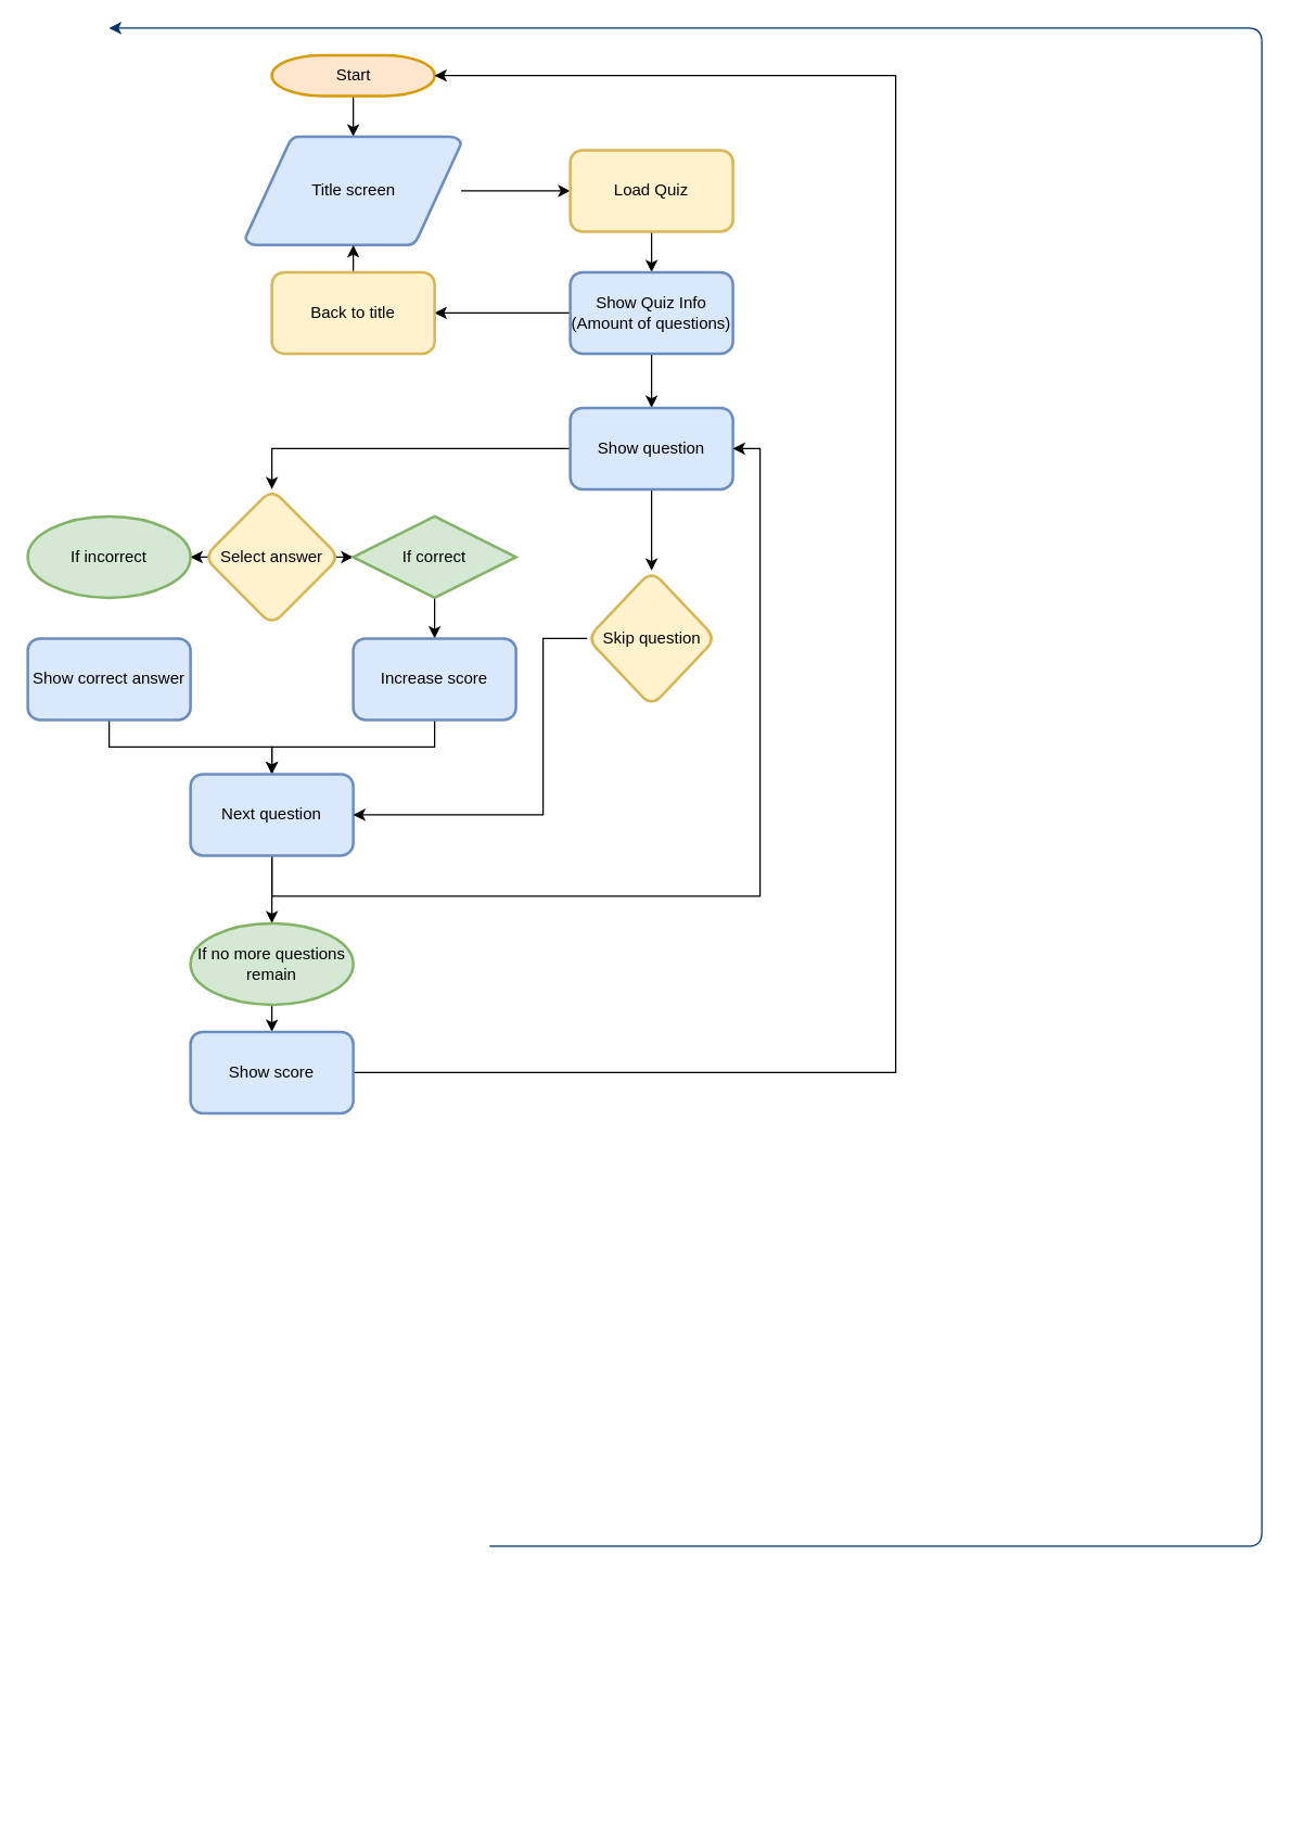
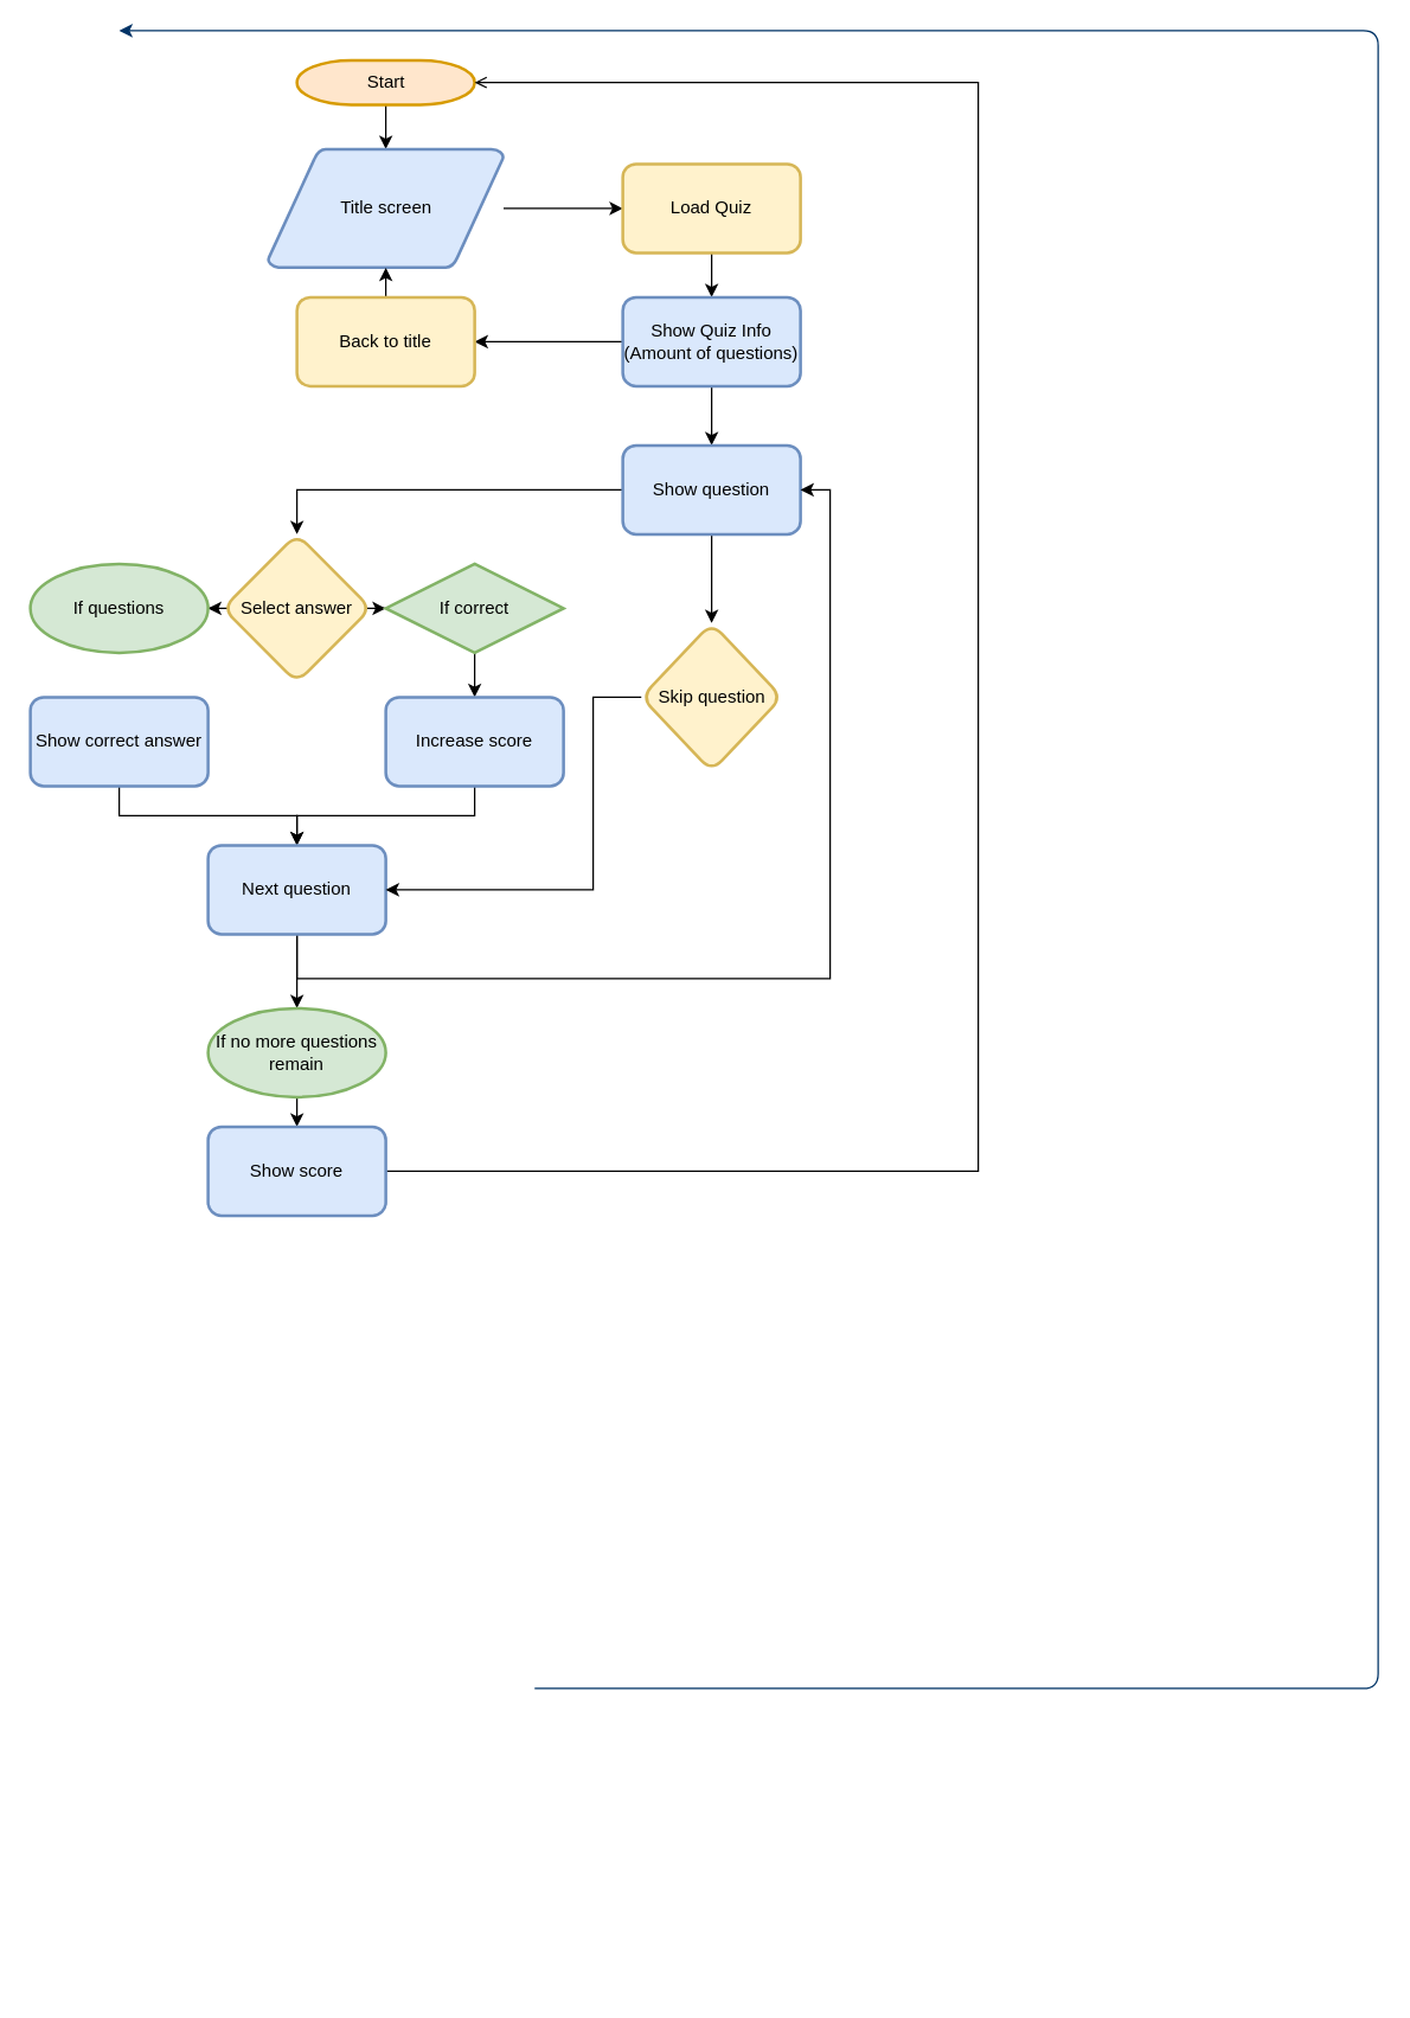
  <mxCell id="0" />
  <mxCell id="1" parent="0" />
  <mxCell id="2" value="" style="edgeStyle=orthogonalEdgeStyle;rounded=0;orthogonalLoop=1;jettySize=auto;html=1;" edge="1" parent="1" source="3" target="5"><mxGeometry relative="1" as="geometry" /></mxCell>
  <mxCell id="3" value="Start" style="shape=mxgraph.flowchart.terminator;strokeWidth=2;gradientDirection=north;fontStyle=0;html=1;fillColor=#ffe6cc;strokeColor=#d79b00;" parent="1" vertex="1"><mxGeometry x="200" y="40" width="120" height="30" as="geometry" /></mxCell>
  <mxCell id="4" value="" style="edgeStyle=orthogonalEdgeStyle;rounded=0;orthogonalLoop=1;jettySize=auto;html=1;" edge="1" parent="1" source="5" target="8"><mxGeometry relative="1" as="geometry" /></mxCell>
  <mxCell id="5" value="Title screen" style="shape=mxgraph.flowchart.data;strokeWidth=2;gradientDirection=north;fontStyle=0;html=1;fillColor=#dae8fc;strokeColor=#6c8ebf;" parent="1" vertex="1"><mxGeometry x="180.5" y="100" width="159" height="80" as="geometry" /></mxCell>
  <mxCell id="6" value="" style="edgeStyle=elbowEdgeStyle;elbow=horizontal;exitX=1;exitY=0.5;exitPerimeter=0;entryX=0.905;entryY=0.5;entryPerimeter=0;fontStyle=1;strokeColor=#003366;strokeWidth=1;html=1;" parent="1" edge="1"><mxGeometry width="100" height="100" as="geometry"><mxPoint x="360.5" y="1139.25" as="sourcePoint" /><mxPoint x="80" as="targetPoint" y="20" /><Array as="points"><mxPoint x="930" y="1340" /></Array></mxGeometry></mxCell>
  <mxCell id="7" value="" style="edgeStyle=orthogonalEdgeStyle;rounded=0;orthogonalLoop=1;jettySize=auto;html=1;" edge="1" parent="1" source="8" target="11"><mxGeometry relative="1" as="geometry" /></mxCell>
  <mxCell id="8" value="Load Quiz" style="rounded=1;whiteSpace=wrap;html=1;strokeWidth=2;gradientDirection=north;fontStyle=0;fillColor=#fff2cc;strokeColor=#d6b656;" vertex="1" parent="1"><mxGeometry x="420" y="110" width="120" height="60" as="geometry" /></mxCell>
  <mxCell id="9" value="" style="edgeStyle=orthogonalEdgeStyle;rounded=0;orthogonalLoop=1;jettySize=auto;html=1;" edge="1" parent="1" source="11" target="13"><mxGeometry relative="1" as="geometry" /></mxCell>
  <mxCell id="10" value="" style="edgeStyle=orthogonalEdgeStyle;rounded=0;orthogonalLoop=1;jettySize=auto;html=1;" edge="1" parent="1" source="11" target="16"><mxGeometry relative="1" as="geometry" /></mxCell>
  <mxCell id="11" value="Show Quiz Info&lt;br&gt;(Amount of questions)" style="rounded=1;whiteSpace=wrap;html=1;strokeWidth=2;gradientDirection=north;fontStyle=0;fillColor=#dae8fc;strokeColor=#6c8ebf;" vertex="1" parent="1"><mxGeometry x="420" y="200" width="120" height="60" as="geometry" /></mxCell>
  <mxCell id="12" value="" style="edgeStyle=orthogonalEdgeStyle;rounded=0;orthogonalLoop=1;jettySize=auto;html=1;" edge="1" parent="1" source="13"><mxGeometry relative="1" as="geometry"><mxPoint x="260" y="180" as="targetPoint" /></mxGeometry></mxCell>
  <mxCell id="13" value="Back to title" style="rounded=1;whiteSpace=wrap;html=1;strokeWidth=2;gradientDirection=north;fontStyle=0;fillColor=#fff2cc;strokeColor=#d6b656;" vertex="1" parent="1"><mxGeometry x="200" y="200" width="120" height="60" as="geometry" /></mxCell>
  <mxCell id="14" value="" style="edgeStyle=orthogonalEdgeStyle;rounded=0;orthogonalLoop=1;jettySize=auto;html=1;exitX=0;exitY=0.5;exitDx=0;exitDy=0;" edge="1" parent="1" source="16" target="19"><mxGeometry relative="1" as="geometry"><mxPoint x="360" y="320" as="sourcePoint" /><Array as="points"><mxPoint x="200" y="330" /></Array></mxGeometry></mxCell>
  <mxCell id="15" value="" style="edgeStyle=orthogonalEdgeStyle;rounded=0;orthogonalLoop=1;jettySize=auto;html=1;" edge="1" parent="1" source="16" target="31"><mxGeometry relative="1" as="geometry" /></mxCell>
  <mxCell id="16" value="Show question" style="rounded=1;whiteSpace=wrap;html=1;strokeWidth=2;gradientDirection=north;fontStyle=0;fillColor=#dae8fc;strokeColor=#6c8ebf;" vertex="1" parent="1"><mxGeometry x="420" y="300" width="120" height="60" as="geometry" /></mxCell>
  <mxCell id="17" value="" style="edgeStyle=orthogonalEdgeStyle;rounded=0;orthogonalLoop=1;jettySize=auto;html=1;" edge="1" parent="1" source="19" target="21"><mxGeometry relative="1" as="geometry" /></mxCell>
  <mxCell id="18" value="" style="edgeStyle=orthogonalEdgeStyle;rounded=0;orthogonalLoop=1;jettySize=auto;html=1;" edge="1" parent="1" source="19" target="22"><mxGeometry relative="1" as="geometry" /></mxCell>
  <mxCell id="19" value="Select answer" style="rhombus;whiteSpace=wrap;html=1;rounded=1;strokeWidth=2;gradientDirection=north;fontStyle=0;fillColor=#fff2cc;strokeColor=#d6b656;" vertex="1" parent="1"><mxGeometry x="150" y="360" width="100" height="100" as="geometry" /></mxCell>
  <mxCell id="20" value="" style="edgeStyle=orthogonalEdgeStyle;rounded=0;orthogonalLoop=1;jettySize=auto;html=1;" edge="1" parent="1" source="21" target="24"><mxGeometry relative="1" as="geometry" /></mxCell>
  <mxCell id="21" value="If correct" style="rhombus;whiteSpace=wrap;html=1;strokeWidth=2;gradientDirection=north;fontStyle=0;fillColor=#d5e8d4;strokeColor=#82b366;" vertex="1" parent="1"><mxGeometry x="260" y="380" width="120" height="60" as="geometry" /></mxCell>
- <mxCell id="22" value="If incorrect" style="ellipse;whiteSpace=wrap;html=1;rounded=1;strokeWidth=2;gradientDirection=north;fontStyle=0;fillColor=#d5e8d4;strokeColor=#82b366;" vertex="1" parent="1"><mxGeometry x="20" y="380" width="120" height="60" as="geometry" /></mxCell>
+ <mxCell id="22" value="If questions" style="ellipse;whiteSpace=wrap;html=1;rounded=1;strokeWidth=2;gradientDirection=north;fontStyle=0;fillColor=#d5e8d4;strokeColor=#82b366;" vertex="1" parent="1"><mxGeometry x="20" y="380" width="120" height="60" as="geometry" /></mxCell>
  <mxCell id="23" value="" style="edgeStyle=orthogonalEdgeStyle;rounded=0;orthogonalLoop=1;jettySize=auto;html=1;entryX=0.5;entryY=0;entryDx=0;entryDy=0;" edge="1" parent="1" source="24" target="29"><mxGeometry relative="1" as="geometry"><mxPoint x="360" y="590" as="targetPoint" /></mxGeometry></mxCell>
  <mxCell id="24" value="Increase score" style="whiteSpace=wrap;html=1;rounded=1;strokeWidth=2;gradientDirection=north;fontStyle=0;fillColor=#dae8fc;strokeColor=#6c8ebf;" vertex="1" parent="1"><mxGeometry x="260" y="470" width="120" height="60" as="geometry" /></mxCell>
  <mxCell id="25" value="" style="edgeStyle=orthogonalEdgeStyle;rounded=0;orthogonalLoop=1;jettySize=auto;html=1;" edge="1" parent="1" source="26" target="29"><mxGeometry relative="1" as="geometry" /></mxCell>
  <mxCell id="26" value="Show correct answer" style="whiteSpace=wrap;html=1;rounded=1;strokeWidth=2;gradientDirection=north;fontStyle=0;fillColor=#dae8fc;strokeColor=#6c8ebf;" vertex="1" parent="1"><mxGeometry x="20" y="470" width="120" height="60" as="geometry" /></mxCell>
  <mxCell id="27" value="" style="edgeStyle=orthogonalEdgeStyle;rounded=0;orthogonalLoop=1;jettySize=auto;html=1;entryX=1;entryY=0.5;entryDx=0;entryDy=0;" edge="1" parent="1" source="29" target="16"><mxGeometry relative="1" as="geometry"><mxPoint x="200" y="710" as="targetPoint" /><Array as="points"><mxPoint x="200" y="660" /><mxPoint x="560" y="660" /><mxPoint x="560" y="330" /></Array></mxGeometry></mxCell>
  <mxCell id="28" value="" style="edgeStyle=orthogonalEdgeStyle;rounded=0;orthogonalLoop=1;jettySize=auto;html=1;" edge="1" parent="1" source="29" target="33"><mxGeometry relative="1" as="geometry" /></mxCell>
  <mxCell id="29" value="Next question" style="whiteSpace=wrap;html=1;rounded=1;strokeWidth=2;gradientDirection=north;fontStyle=0;fillColor=#dae8fc;strokeColor=#6c8ebf;" vertex="1" parent="1"><mxGeometry x="140" y="570" width="120" height="60" as="geometry" /></mxCell>
  <mxCell id="30" value="" style="edgeStyle=orthogonalEdgeStyle;rounded=0;orthogonalLoop=1;jettySize=auto;html=1;entryX=1;entryY=0.5;entryDx=0;entryDy=0;" edge="1" parent="1" source="31" target="29"><mxGeometry relative="1" as="geometry"><mxPoint x="440" y="620" as="targetPoint" /><Array as="points"><mxPoint x="400" y="470" /><mxPoint x="400" y="600" /></Array></mxGeometry></mxCell>
  <mxCell id="31" value="Skip question" style="rhombus;whiteSpace=wrap;html=1;rounded=1;strokeWidth=2;gradientDirection=north;fontStyle=0;fillColor=#fff2cc;strokeColor=#d6b656;" vertex="1" parent="1"><mxGeometry x="432.5" y="420" width="95" height="100" as="geometry" /></mxCell>
  <mxCell id="32" style="edgeStyle=orthogonalEdgeStyle;rounded=0;orthogonalLoop=1;jettySize=auto;html=1;exitX=0.5;exitY=1;exitDx=0;exitDy=0;entryX=0.5;entryY=0;entryDx=0;entryDy=0;" edge="1" parent="1" source="33" target="35"><mxGeometry relative="1" as="geometry" /></mxCell>
  <mxCell id="33" value="If no more questions remain" style="ellipse;whiteSpace=wrap;html=1;rounded=1;strokeWidth=2;gradientDirection=north;fontStyle=0;fillColor=#d5e8d4;strokeColor=#82b366;" vertex="1" parent="1"><mxGeometry x="140" y="680" width="120" height="60" as="geometry" /></mxCell>
- <mxCell id="34" style="edgeStyle=orthogonalEdgeStyle;rounded=0;orthogonalLoop=1;jettySize=auto;html=1;exitX=1;exitY=0.5;exitDx=0;exitDy=0;entryX=1;entryY=0.5;entryDx=0;entryDy=0;entryPerimeter=0;" edge="1" parent="1" source="35" target="3"><mxGeometry relative="1" as="geometry"><Array as="points"><mxPoint x="660" y="790" /><mxPoint x="660" y="55" /></Array></mxGeometry></mxCell>
+ <mxCell id="34" style="edgeStyle=orthogonalEdgeStyle;rounded=0;orthogonalLoop=1;jettySize=auto;html=1;exitX=1;exitY=0.5;exitDx=0;exitDy=0;entryX=1;entryY=0.5;entryDx=0;entryDy=0;entryPerimeter=0;endArrow=open;" edge="1" parent="1" source="35" target="3"><mxGeometry relative="1" as="geometry"><Array as="points"><mxPoint x="660" y="790" /><mxPoint x="660" y="55" /></Array></mxGeometry></mxCell>
  <mxCell id="35" value="Show score" style="rounded=1;whiteSpace=wrap;html=1;strokeWidth=2;gradientDirection=north;fontStyle=0;fillColor=#dae8fc;strokeColor=#6c8ebf;" vertex="1" parent="1"><mxGeometry x="140" y="760" width="120" height="60" as="geometry" /></mxCell>
